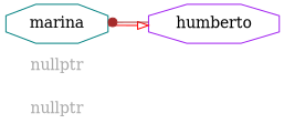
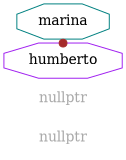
  digraph {
    nodesep=.05
    rankdir=LR
    node [color=invis]
    n1 [label=< <font color="#aaaaaa">nullptr</font> >]
    n2 [label=< <font color="#aaaaaa">nullptr</font> >]
    marina [color=teal shape=octagon]
    humberto [color=purple shape=octagon]
-   marina -> humberto [arrowhead=onormal color=red weight=10]
    humberto -> marina [arrowhead=dot color=brown constraint=false]
  }
